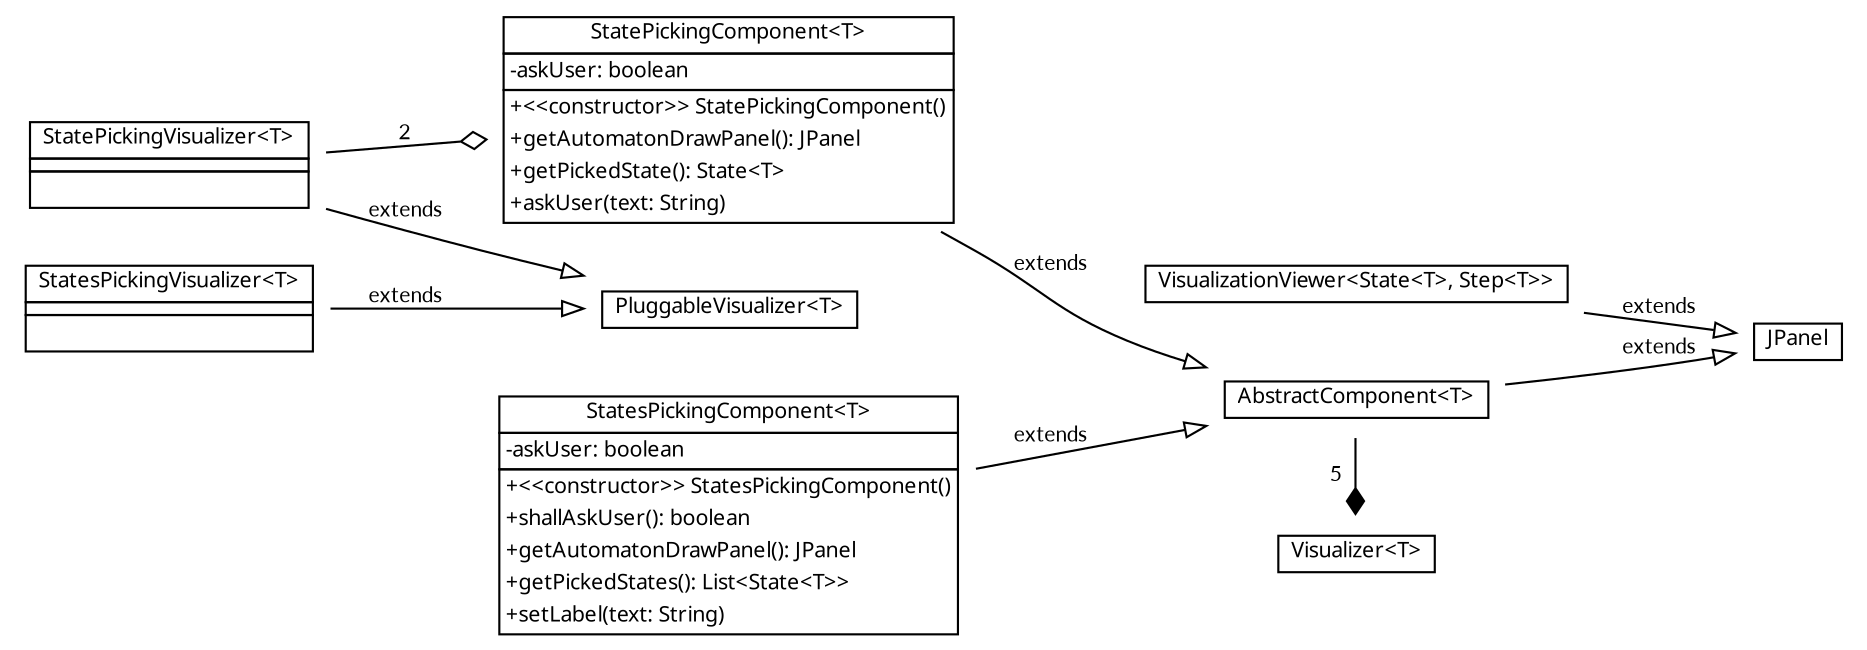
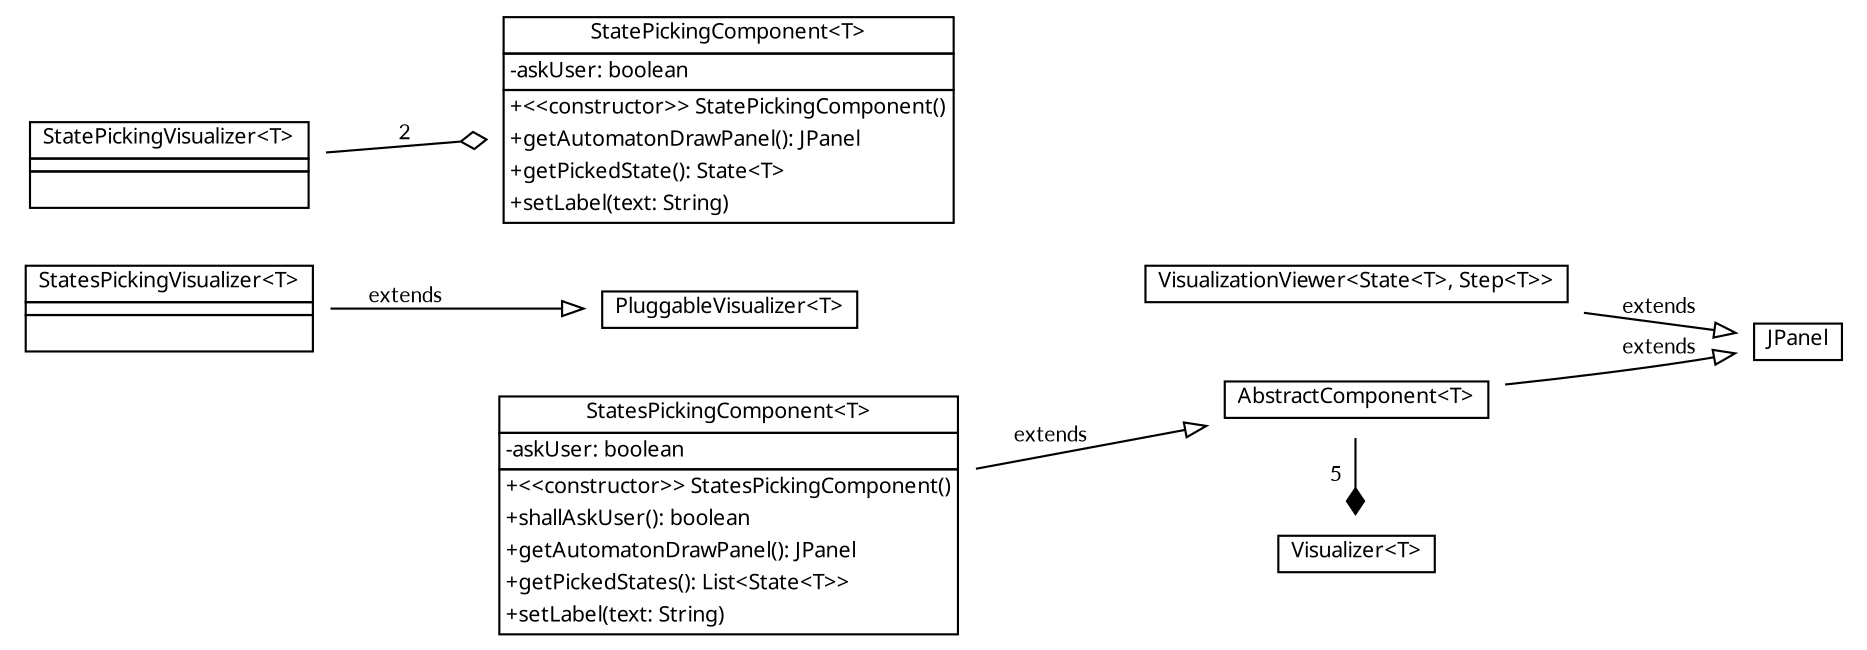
  digraph {
    fontname=Lato
    rankdir=LR
    node [fontname=Lato fontsize=10 shape=plaintext]
    edge [arrowhead=empty fontname=Lato fontsize=10]
    n1 [label=< 	<table cellspacing="0" cellborder="1" border="0"> 		<tr><td> 			<font face="TeXGyrePagella-Bold" point-size="10">JPanel</font> 		</td></tr> 	</table>>]
    n2 [label=< 	<table cellspacing="0" cellborder="1" border="0"> 		<tr><td> 			<font face="TeXGyrePagella-Bold" point-size="10">VisualizationViewer&lt;State&lt;T&gt;, Step&lt;T&gt;&gt;</font> 		</td></tr> 	</table>>]
    n3 [label=< 	<table cellspacing="0" cellborder="1" border="0"> 		<tr><td> 			<font face="TeXGyrePagella-Bold" point-size="10">Visualizer&lt;T&gt;</font> 		</td></tr> 	</table>>]
    n4 [label=< 	<table cellspacing="0" cellborder="1" border="0"> 		<tr><td> 			<font face="TeXGyrePagella-BoldItalic" point-size="10">AbstractComponent&lt;T&gt;</font> 		</td></tr> 	</table>>]
    n5 [label=< 	<table cellspacing="0" cellborder="1" border="0"> 		<tr><td> 			<font face="TeXGyrePagella-Bold" point-size="10">PluggableVisualizer&lt;T&gt;</font> 		</td></tr> 	</table>>]
    n6 [label=< 	<table cellspacing="0" cellborder="1" border="0"> 		<tr><td> 			<font face="TeXGyrePagella-Bold" point-size="10">StatePickingVisualizer&lt;T&gt;</font> 		</td></tr> 		<tr><td></td></tr> 		<tr><td> 		</td></tr> 	</table>>]
    n7 [label=< 	<table cellspacing="0" cellborder="1" border="0"> 		<tr><td> 			<font face="TeXGyrePagella-Bold" point-size="10">StatesPickingVisualizer&lt;T&gt;</font> 		</td></tr> 		<tr><td></td></tr> 		<tr><td> 		</td></tr> 	</table>>]
-   n8 [label=< 	<table cellspacing="0" cellborder="1" border="0"> 		<tr><td> 			<font face="TeXGyrePagella-Bold" point-size="10">StatePickingComponent&lt;T&gt;</font> 		</td></tr> 		<tr><td cellpadding="0"> 			<table cellspacing="0" cellborder="0" border="0"> 				<tr><td align="left"><font face="SFTT1000">-askUser: boolean</font></td></tr> 			</table> 		</td></tr> 		<tr><td cellpadding="0"> 			<table cellspacing="0" cellborder="0" border="0"> 				<tr><td align="left"><font face="SFTT1000">+&lt;&lt;constructor&gt;&gt; StatePickingComponent()</font></td></tr> 				<tr><td align="left"><font face="SFTT1000">+getAutomatonDrawPanel(): JPanel</font></td></tr> 				<tr><td align="left"><font face="SFTT1000">+getPickedState(): State&lt;T&gt;</font></td></tr> 				<tr><td align="left"><font face="SFTT1000">+askUser(text: String)</font></td></tr> 			</table> 		</td></tr> 	</table>>]
+   n8 [label=< 	<table cellspacing="0" cellborder="1" border="0"> 		<tr><td> 			<font face="TeXGyrePagella-Bold" point-size="10">StatePickingComponent&lt;T&gt;</font> 		</td></tr> 		<tr><td cellpadding="0"> 			<table cellspacing="0" cellborder="0" border="0"> 				<tr><td align="left"><font face="SFTT1000">-askUser: boolean</font></td></tr> 			</table> 		</td></tr> 		<tr><td cellpadding="0"> 			<table cellspacing="0" cellborder="0" border="0"> 				<tr><td align="left"><font face="SFTT1000">+&lt;&lt;constructor&gt;&gt; StatePickingComponent()</font></td></tr> 				<tr><td align="left"><font face="SFTT1000">+getAutomatonDrawPanel(): JPanel</font></td></tr> 				<tr><td align="left"><font face="SFTT1000">+getPickedState(): State&lt;T&gt;</font></td></tr> 				<tr><td align="left"><font face="SFTT1000">+setLabel(text: String)</font></td></tr> 			</table> 		</td></tr> 	</table>>]
    n9 [label=< 	<table cellspacing="0" cellborder="1" border="0"> 		<tr><td> 			<font face="TeXGyrePagella-Bold" point-size="10">StatesPickingComponent&lt;T&gt;</font> 		</td></tr> 		<tr><td cellpadding="0"> 			<table cellspacing="0" cellborder="0" border="0"> 				<tr><td align="left"><font face="SFTT1000">-askUser: boolean</font></td></tr> 			</table> 		</td></tr> 		<tr><td cellpadding="0"> 			<table cellspacing="0" cellborder="0" border="0"> 				<tr><td align="left"><font face="SFTT1000">+&lt;&lt;constructor&gt;&gt; StatesPickingComponent()</font></td></tr> 				<tr><td align="left"><font face="SFTT1000">+shallAskUser(): boolean</font></td></tr> 				<tr><td align="left"><font face="SFTT1000">+getAutomatonDrawPanel(): JPanel</font></td></tr> 				<tr><td align="left"><font face="SFTT1000">+getPickedStates(): List&lt;State&lt;T&gt;&gt;</font></td></tr> 				<tr><td align="left"><font face="SFTT1000">+setLabel(text: String)</font></td></tr> 			</table> 		</td></tr> 	</table>>]
    subgraph sub_1 {
      rank=same
      n1
    }
    subgraph sub_2 {
      rank=same
      n2
    }
    subgraph sub_3 {
      rank=same
      n3
      n4
    }
    subgraph sub_4 {
      rank=same
      n5
    }
    subgraph sub_5 {
      rank=same
      n6
      n7
    }
    subgraph sub_6 {
      rank=same
      n8
      n9
    }
    n2 -> n1 [label=extends]
    n4 -> n1 [label=extends]
    n4 -> n3 [arrowhead=diamond label=5]
-   n6 -> n5 [label=extends]
    n6 -> n8 [arrowhead=odiamond label=2]
    n7 -> n5 [label=extends]
-   n8 -> n4 [label=extends]
    n9 -> n4 [label=extends]
  }
